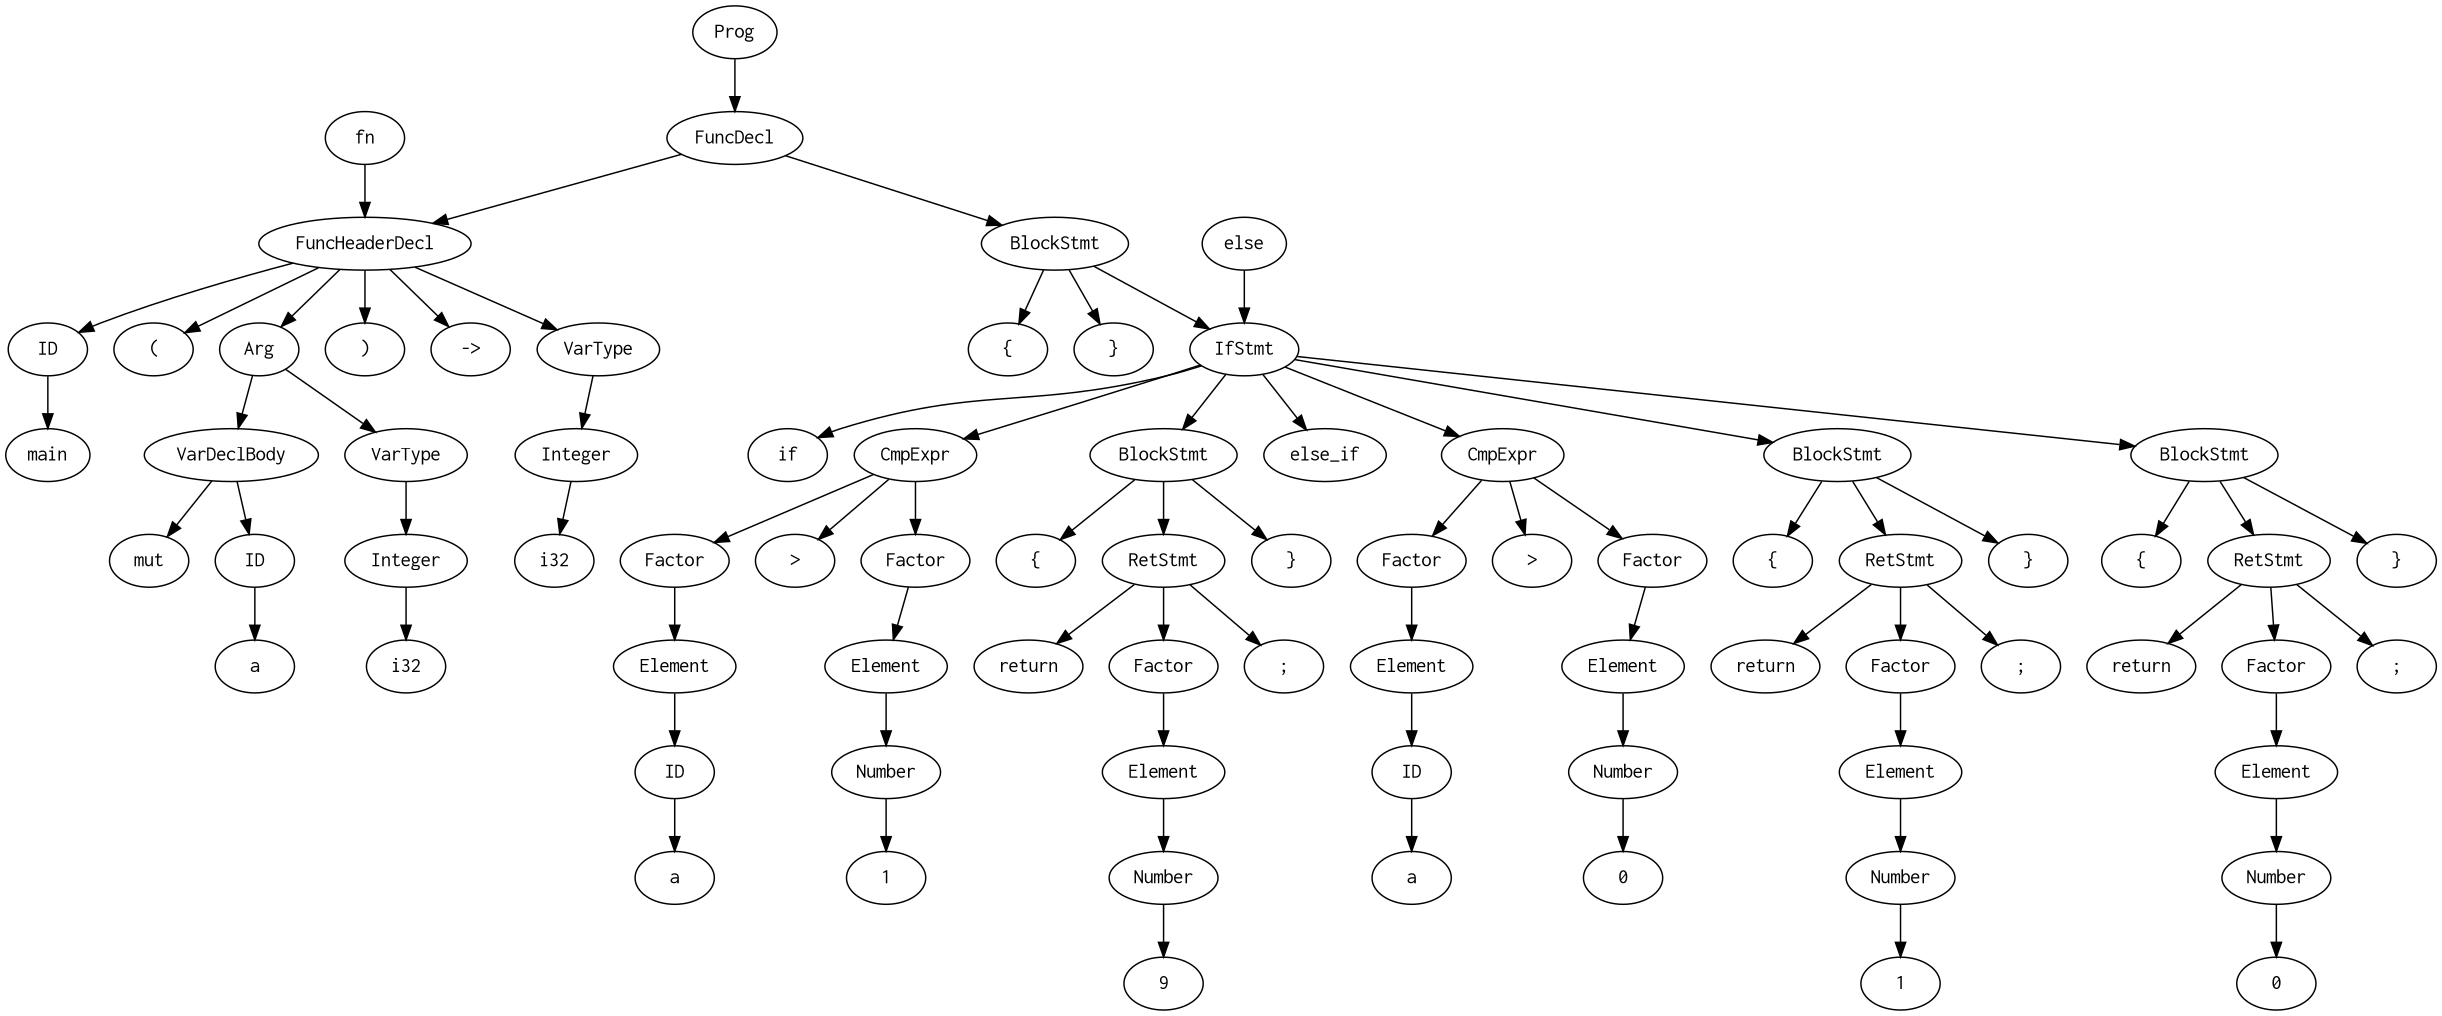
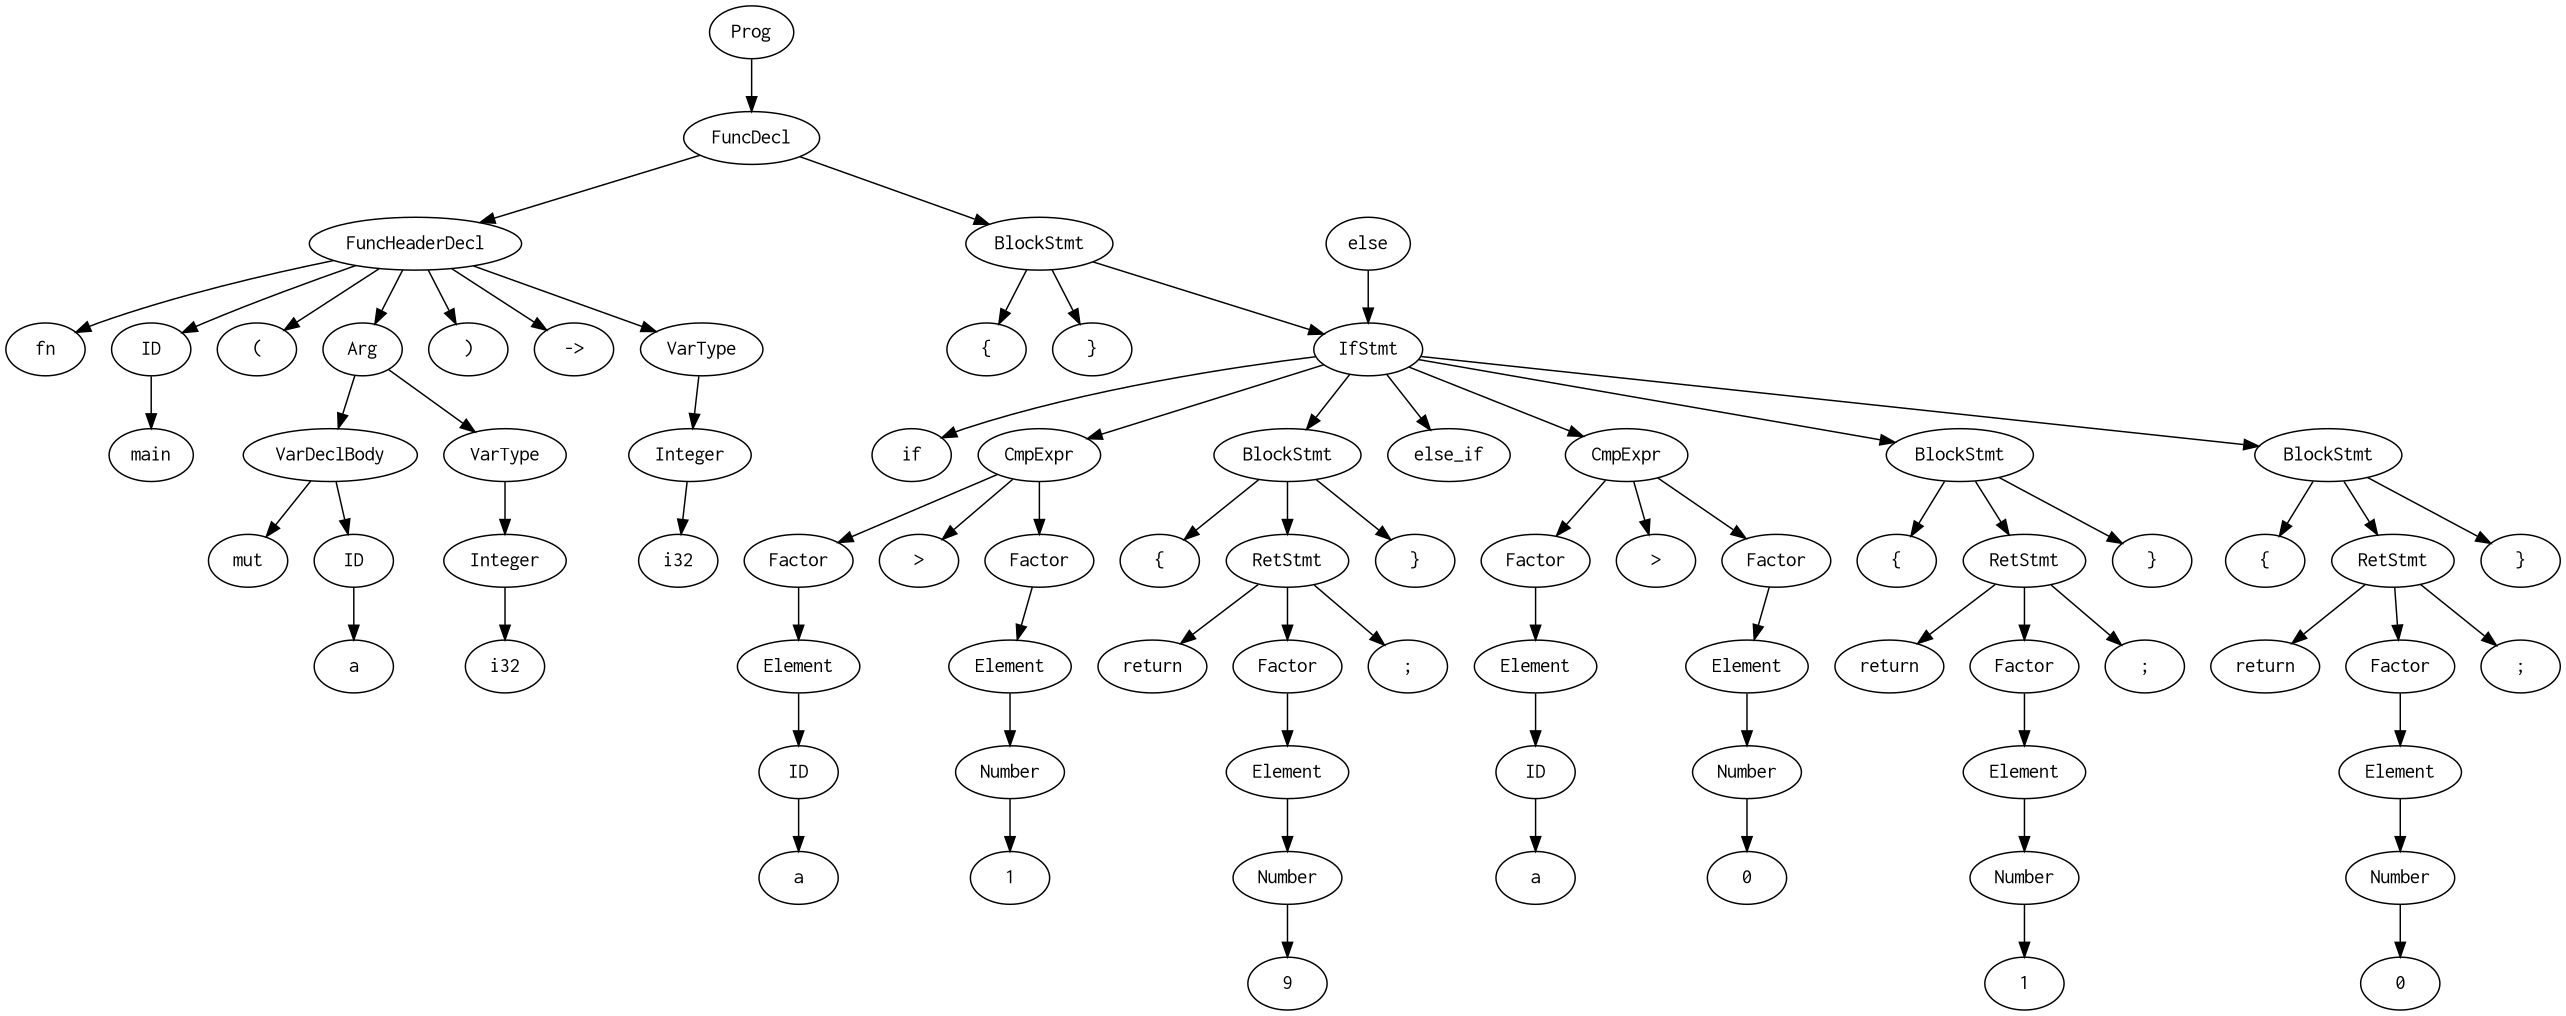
  digraph {
    node [fontname=Courier shape=ellipse]
    n1 [label=Prog]
    n2 [label=FuncDecl]
    n3 [label=FuncHeaderDecl]
    n4 [label=BlockStmt]
    n5 [label=fn]
    n6 [label=ID]
    n7 [label="("]
    n8 [label=Arg]
    n9 [label=")"]
    n10 [label="->"]
    n11 [label=VarType]
    n12 [label="{"]
    n13 [label=IfStmt]
    n14 [label="}"]
    n15 [label=main]
    n16 [label=VarDeclBody]
    n17 [label=VarType]
    n18 [label=Integer]
    n19 [label=mut]
    n20 [label=ID]
    n21 [label=Integer]
    n22 [label=a]
    n23 [label=i32]
    n24 [label=i32]
    n25 [label=if]
    n26 [label=CmpExpr]
    n27 [label=BlockStmt]
    n28 [label=else_if]
    n29 [label=CmpExpr]
    n30 [label=BlockStmt]
    n31 [label=BlockStmt]
    n32 [label=Factor]
    n33 [label=">"]
    n34 [label=Factor]
    n35 [label="{"]
    n36 [label=RetStmt]
    n37 [label="}"]
    n38 [label=Factor]
    n39 [label=">"]
    n40 [label=Factor]
    n41 [label="{"]
    n42 [label=RetStmt]
    n43 [label="}"]
    n44 [label=else]
    n45 [label="{"]
    n46 [label=RetStmt]
    n47 [label="}"]
    n48 [label=Element]
    n49 [label=ID]
    n50 [label=a]
    n51 [label=Element]
    n52 [label=Number]
    n53 [label=1]
    n54 [label=return]
    n55 [label=Factor]
    n56 [label=";"]
    n57 [label=Element]
    n58 [label=Number]
    n59 [label=9]
    n60 [label=Element]
    n61 [label=ID]
    n62 [label=a]
    n63 [label=Element]
    n64 [label=Number]
    n65 [label=0]
    n66 [label=return]
    n67 [label=Factor]
    n68 [label=";"]
    n69 [label=Element]
    n70 [label=Number]
    n71 [label=1]
    n72 [label=return]
    n73 [label=Factor]
    n74 [label=";"]
    n75 [label=Element]
    n76 [label=Number]
    n77 [label=0]
    n1 -> n2
    n2 -> n3
    n2 -> n4
-   n5 -> n3
+   n3 -> n5
    n3 -> n6
    n3 -> n7
    n3 -> n8
    n3 -> n9
    n3 -> n10
    n3 -> n11
    n4 -> n12
    n4 -> n13
    n4 -> n14
    n6 -> n15
    n8 -> n16
    n8 -> n17
    n11 -> n18
    n13 -> n25
    n13 -> n26
    n13 -> n27
    n13 -> n28
    n13 -> n29
    n13 -> n30
    n13 -> n31
    n16 -> n19
    n16 -> n20
    n17 -> n21
    n18 -> n24
    n20 -> n22
    n21 -> n23
    n26 -> n32
    n26 -> n33
    n26 -> n34
    n27 -> n35
    n27 -> n36
    n27 -> n37
    n29 -> n38
    n29 -> n39
    n29 -> n40
    n30 -> n41
    n30 -> n42
    n30 -> n43
    n31 -> n45
    n31 -> n46
    n31 -> n47
    n32 -> n48
    n34 -> n51
    n36 -> n54
    n36 -> n55
    n36 -> n56
    n38 -> n60
    n40 -> n63
    n42 -> n66
    n42 -> n67
    n42 -> n68
    n44 -> n13
    n46 -> n72
    n46 -> n73
    n46 -> n74
    n48 -> n49
    n49 -> n50
    n51 -> n52
    n52 -> n53
    n55 -> n57
    n57 -> n58
    n58 -> n59
    n60 -> n61
    n61 -> n62
    n63 -> n64
    n64 -> n65
    n67 -> n69
    n69 -> n70
    n70 -> n71
    n73 -> n75
    n75 -> n76
    n76 -> n77
  }
